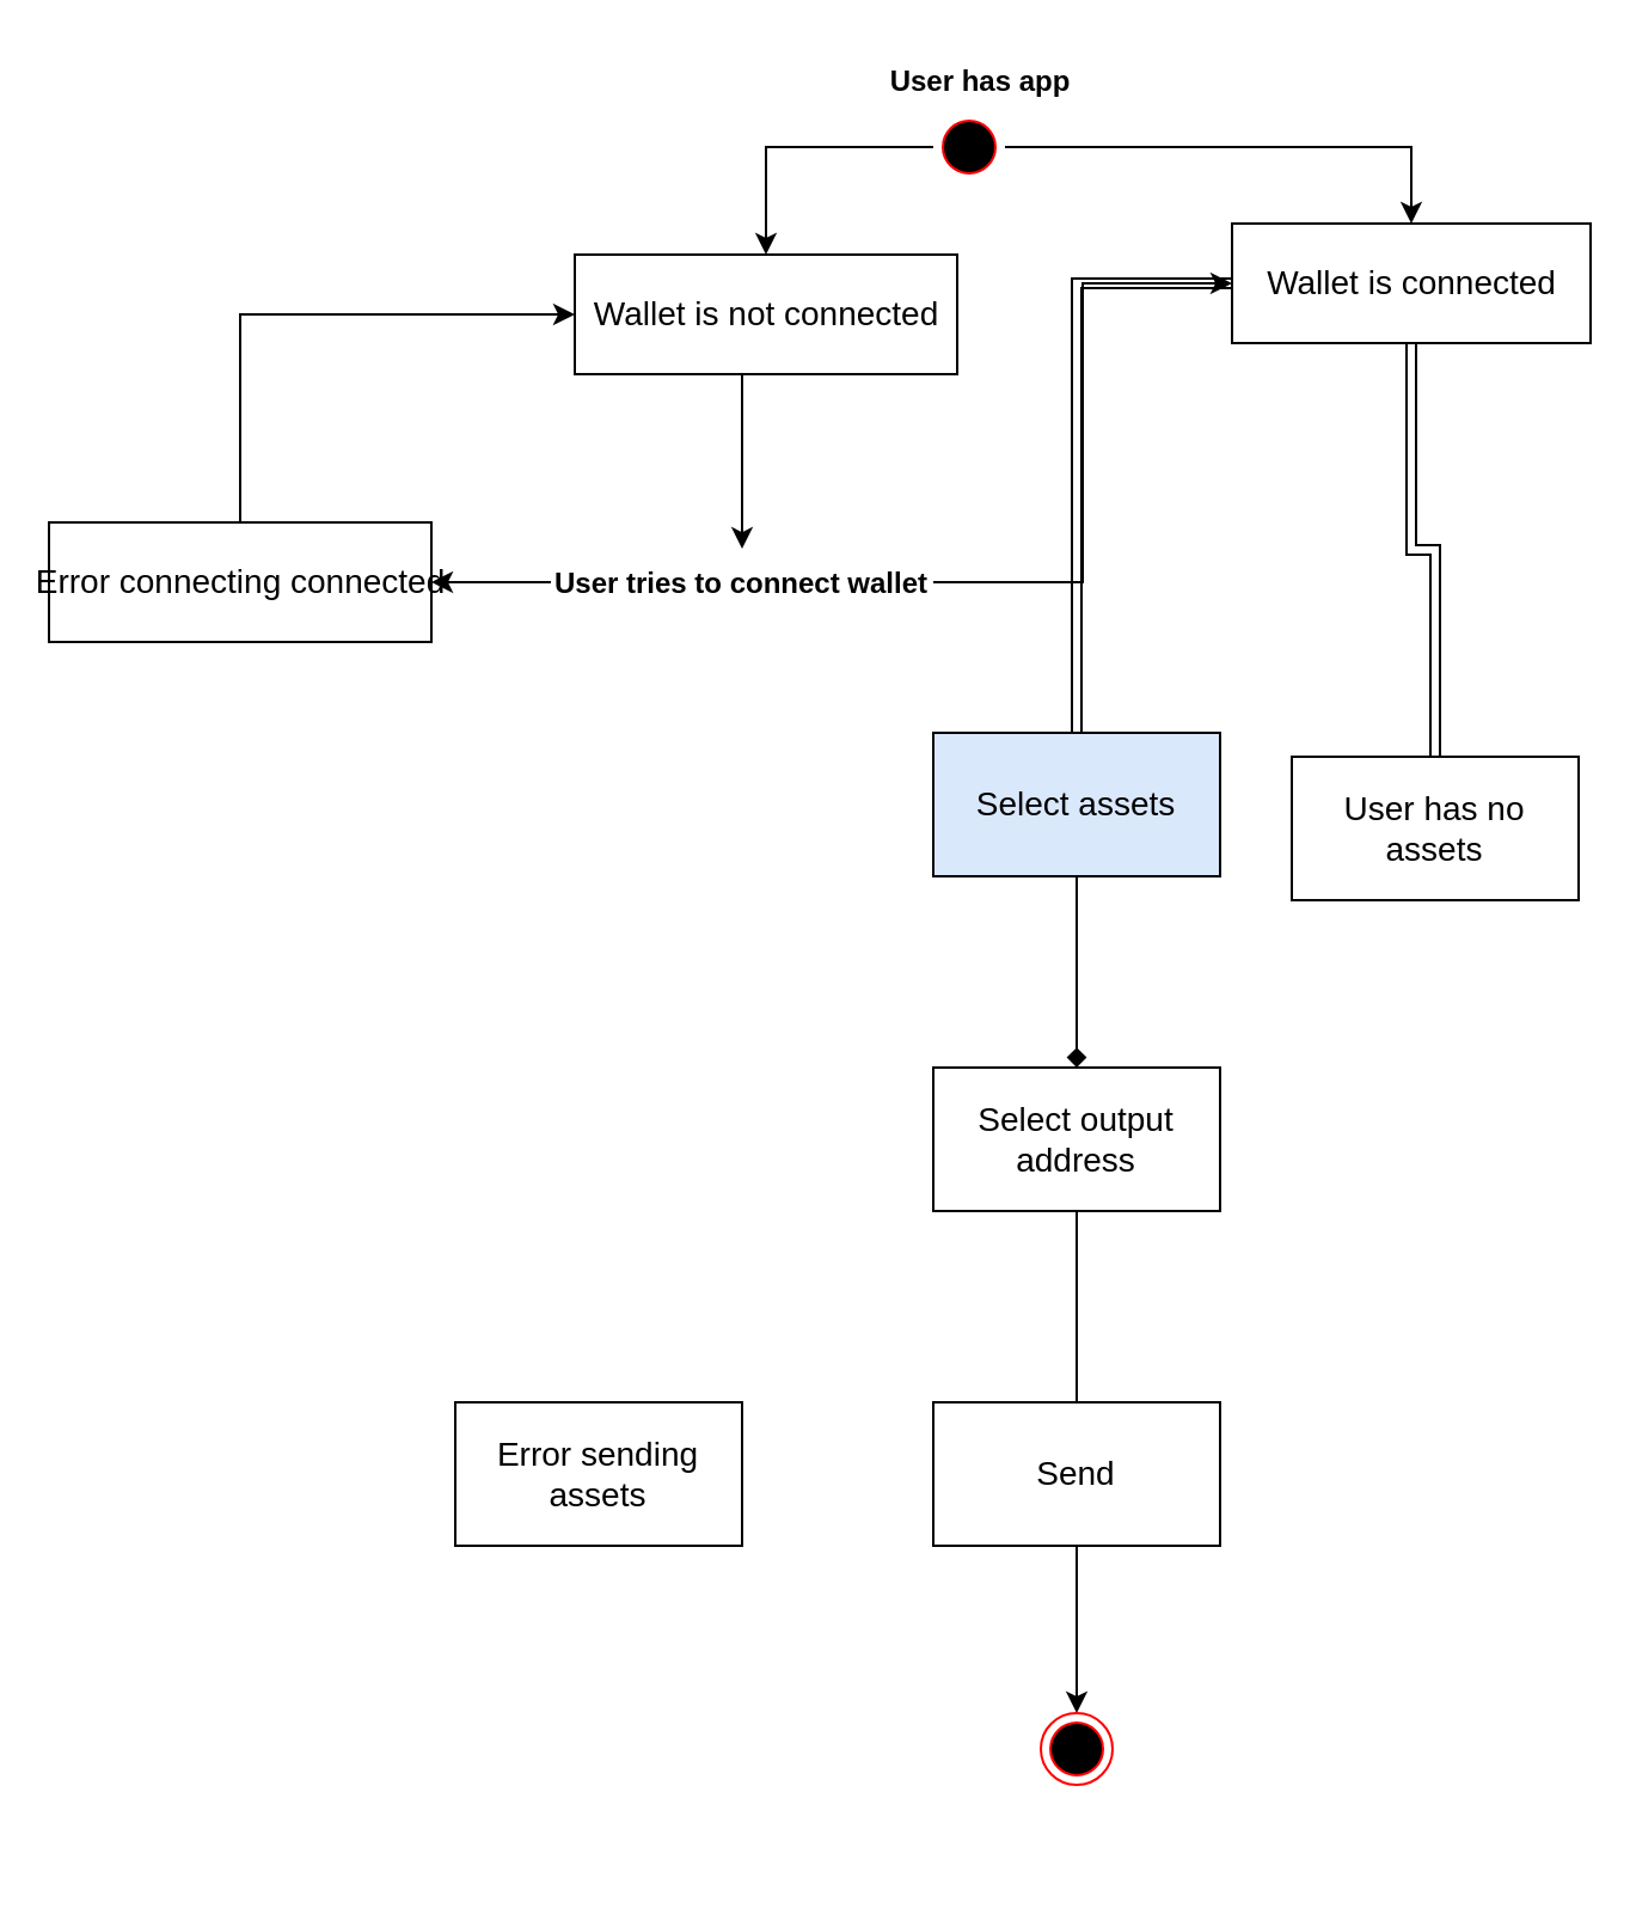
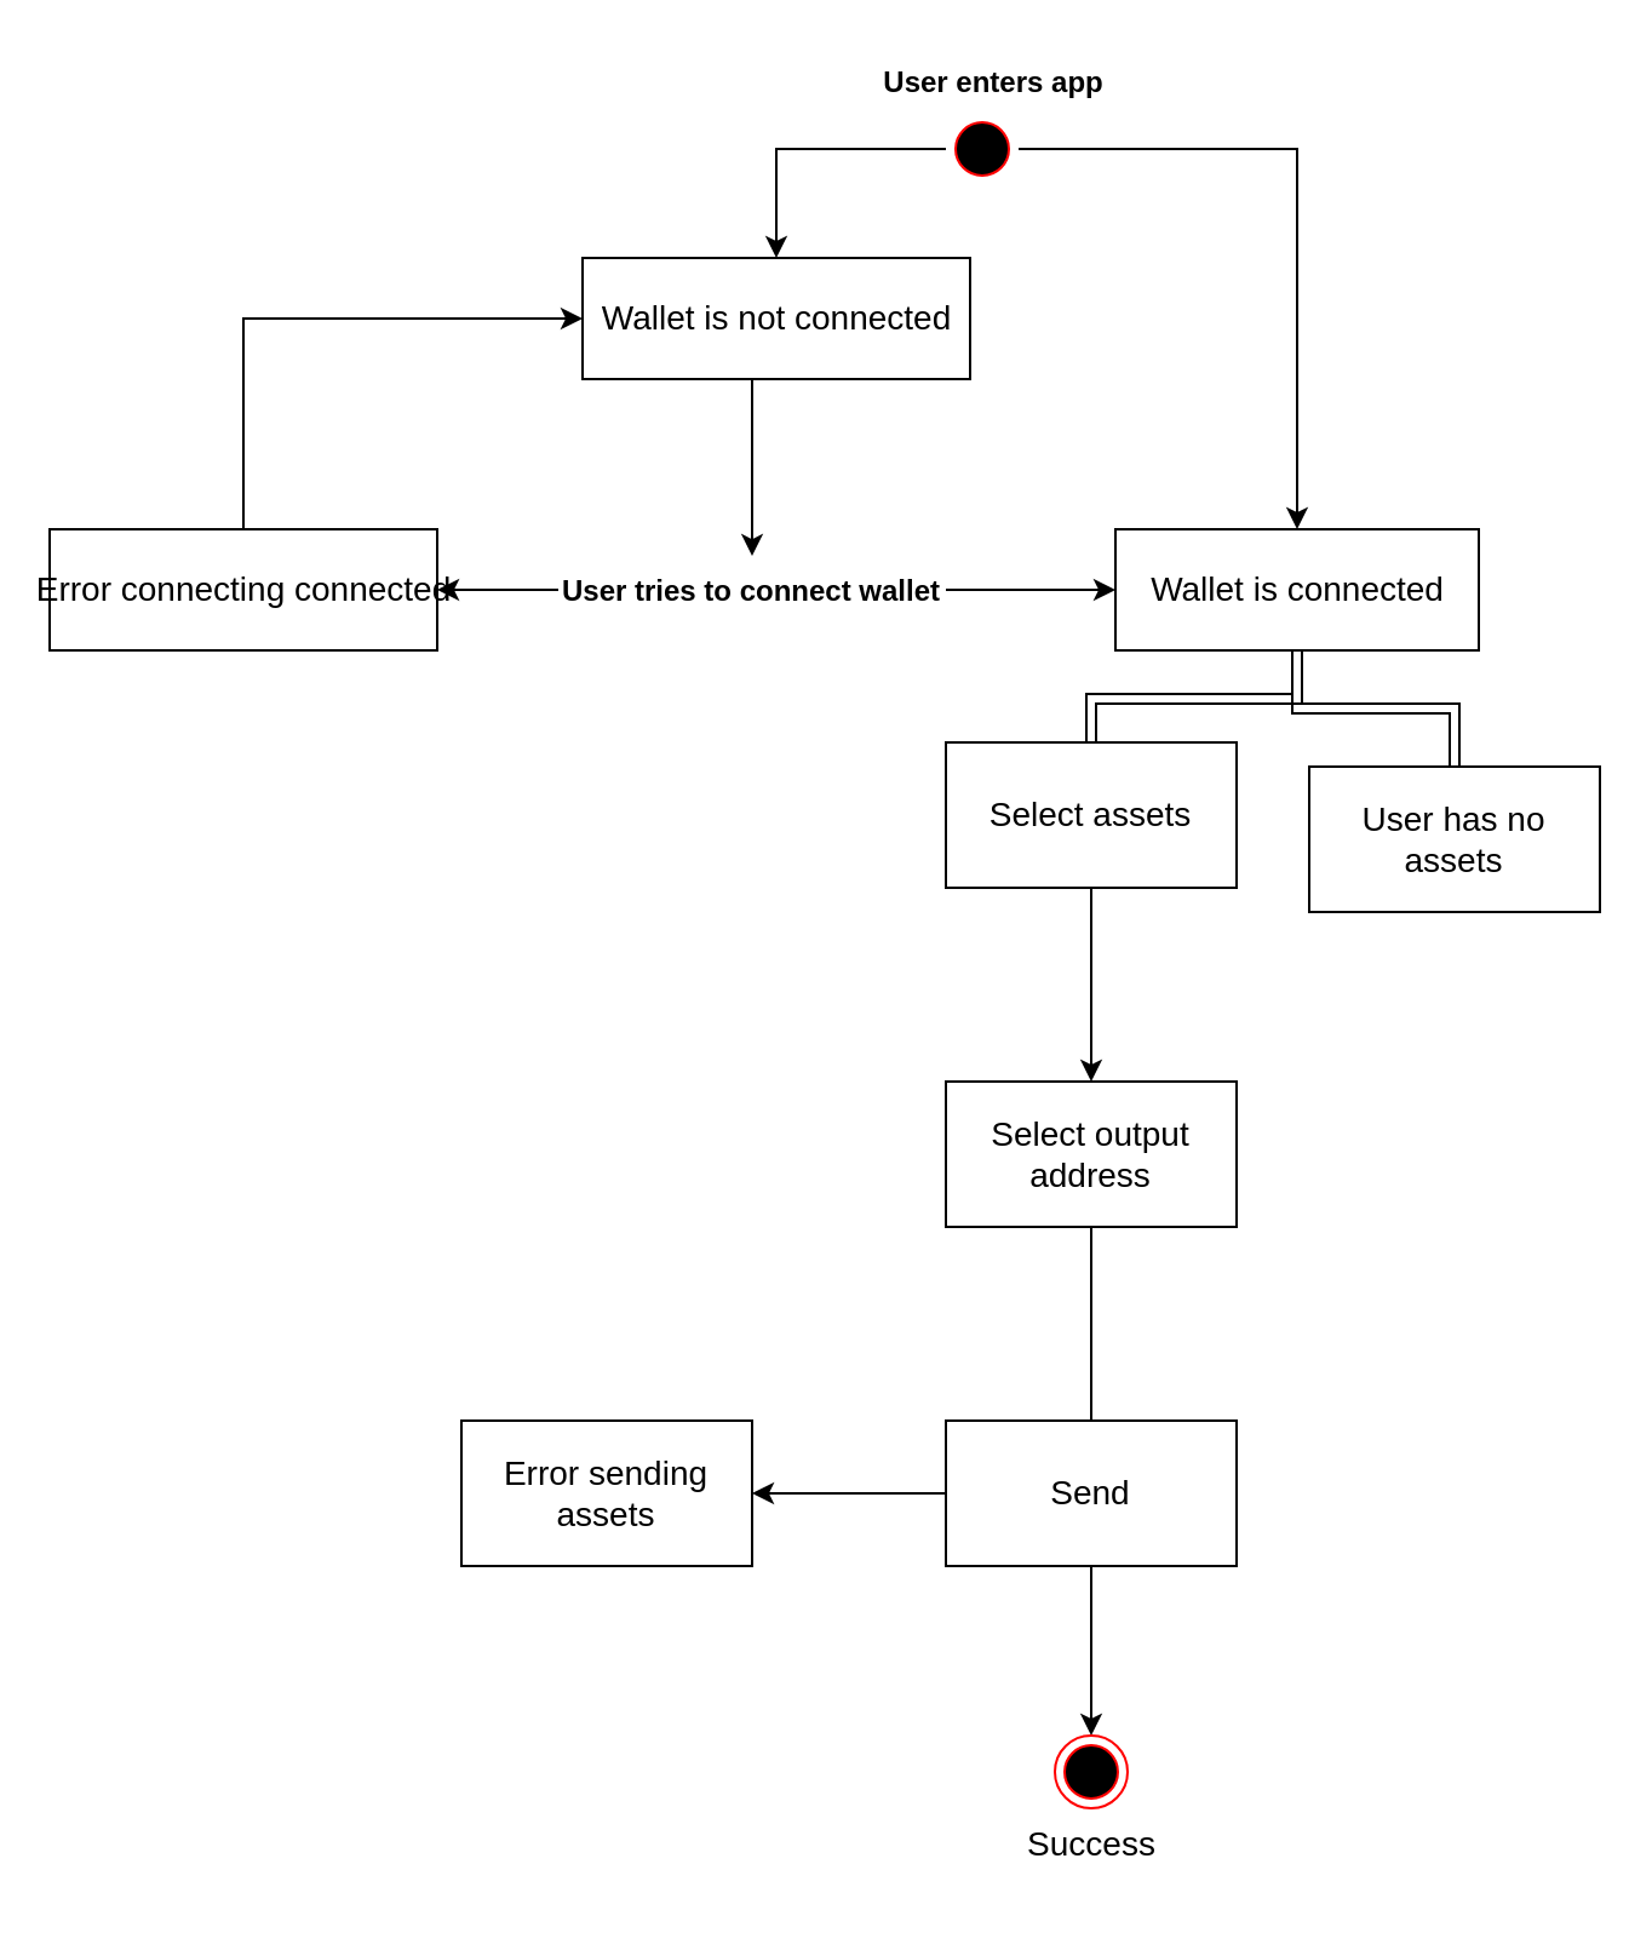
  <mxCell id="0" />
  <mxCell id="1" parent="0" />
  <mxCell id="2" style="edgeStyle=orthogonalEdgeStyle;rounded=0;orthogonalLoop=1;jettySize=auto;html=1;entryX=0.5;entryY=0;entryDx=0;entryDy=0;" parent="1" source="4" target="10" edge="1"><mxGeometry relative="1" as="geometry" /></mxCell>
  <mxCell id="3" style="edgeStyle=orthogonalEdgeStyle;rounded=0;orthogonalLoop=1;jettySize=auto;html=1;entryX=0.5;entryY=0;entryDx=0;entryDy=0;fontSize=14;exitX=0;exitY=0.5;exitDx=0;exitDy=0;" parent="1" source="4" target="7" edge="1"><mxGeometry relative="1" as="geometry" /></mxCell>
  <mxCell id="4" value="" style="ellipse;html=1;shape=startState;fillColor=#000000;strokeColor=#ff0000;" parent="1" vertex="1"><mxGeometry x="390" y="46" width="30" height="30" as="geometry" /></mxCell>
- <mxCell id="5" value="User has app" style="text;align=center;fontStyle=1;verticalAlign=middle;spacingLeft=3;spacingRight=3;strokeColor=none;rotatable=0;points=[[0,0.5],[1,0.5]];portConstraint=eastwest;" parent="1" vertex="1"><mxGeometry x="370" y="20" width="80" height="26" as="geometry" /></mxCell>
+ <mxCell id="5" value="User enters app" style="text;align=center;fontStyle=1;verticalAlign=middle;spacingLeft=3;spacingRight=3;strokeColor=none;rotatable=0;points=[[0,0.5],[1,0.5]];portConstraint=eastwest;" parent="1" vertex="1"><mxGeometry x="370" y="20" width="80" height="26" as="geometry" /></mxCell>
  <mxCell id="6" style="edgeStyle=orthogonalEdgeStyle;rounded=0;orthogonalLoop=1;jettySize=auto;html=1;entryX=0.5;entryY=-0.038;entryDx=0;entryDy=0;entryPerimeter=0;" parent="1" source="7" target="16" edge="1"><mxGeometry relative="1" as="geometry"><Array as="points"><mxPoint x="310" y="166" /><mxPoint x="310" y="166" /></Array></mxGeometry></mxCell>
  <mxCell id="7" value="Wallet is not connected" style="html=1;fontSize=14;" parent="1" vertex="1"><mxGeometry x="240" y="106" width="160" height="50" as="geometry" /></mxCell>
  <mxCell id="8" style="edgeStyle=orthogonalEdgeStyle;rounded=0;orthogonalLoop=1;jettySize=auto;html=1;entryX=0.5;entryY=0;entryDx=0;entryDy=0;fontSize=14;verticalAlign=middle;shape=link;" parent="1" source="10" target="18" edge="1"><mxGeometry relative="1" as="geometry" /></mxCell>
  <mxCell id="9" style="edgeStyle=orthogonalEdgeStyle;shape=link;rounded=0;orthogonalLoop=1;jettySize=auto;html=1;fontSize=14;entryX=0.5;entryY=0;entryDx=0;entryDy=0;" parent="1" source="10" target="19" edge="1"><mxGeometry relative="1" as="geometry"><mxPoint x="610" y="306" as="targetPoint" /></mxGeometry></mxCell>
- <mxCell id="10" value="Wallet is connected" style="html=1;fontSize=14;" parent="1" vertex="1"><mxGeometry x="515" y="93" width="150" height="50" as="geometry" /></mxCell>
+ <mxCell id="10" value="Wallet is connected" style="html=1;fontSize=14;" parent="1" vertex="1"><mxGeometry x="460" y="218" width="150" height="50" as="geometry" /></mxCell>
  <mxCell id="11" style="edgeStyle=orthogonalEdgeStyle;rounded=0;orthogonalLoop=1;jettySize=auto;html=1;entryX=0;entryY=0.5;entryDx=0;entryDy=0;exitX=0.5;exitY=0;exitDx=0;exitDy=0;" parent="1" source="12" target="7" edge="1"><mxGeometry relative="1" as="geometry"><mxPoint x="105" y="146" as="targetPoint" /></mxGeometry></mxCell>
  <mxCell id="12" value="Error connecting connected" style="html=1;fontSize=14;" parent="1" vertex="1"><mxGeometry x="20" y="218" width="160" height="50" as="geometry" /></mxCell>
  <mxCell id="13" style="edgeStyle=orthogonalEdgeStyle;rounded=0;orthogonalLoop=1;jettySize=auto;html=1;exitX=0.5;exitY=1;exitDx=0;exitDy=0;" parent="1" source="7" target="7" edge="1"><mxGeometry relative="1" as="geometry" /></mxCell>
  <mxCell id="14" style="edgeStyle=orthogonalEdgeStyle;rounded=0;orthogonalLoop=1;jettySize=auto;html=1;entryX=0;entryY=0.5;entryDx=0;entryDy=0;" parent="1" source="16" target="10" edge="1"><mxGeometry relative="1" as="geometry" /></mxCell>
  <mxCell id="15" style="edgeStyle=orthogonalEdgeStyle;rounded=0;orthogonalLoop=1;jettySize=auto;html=1;entryX=1;entryY=0.5;entryDx=0;entryDy=0;" parent="1" source="16" target="12" edge="1"><mxGeometry relative="1" as="geometry" /></mxCell>
  <mxCell id="16" value="User tries to connect wallet" style="text;align=center;fontStyle=1;verticalAlign=middle;spacingLeft=3;spacingRight=3;strokeColor=none;rotatable=0;points=[[0,0.5],[1,0.5]];portConstraint=eastwest;" parent="1" vertex="1"><mxGeometry x="230" y="230" width="160" height="26" as="geometry" /></mxCell>
- <mxCell id="17" value="" style="edgeStyle=orthogonalEdgeStyle;rounded=0;sketch=0;orthogonalLoop=1;jettySize=auto;html=1;fontSize=14;endArrow=diamond;" parent="1" source="18" target="21" edge="1"><mxGeometry relative="1" as="geometry" /></mxCell>
- <mxCell id="18" value="Select assets" style="whiteSpace=wrap;html=1;fontSize=14;fillColor=#dae8fc;" parent="1" vertex="1"><mxGeometry x="390" y="306" width="120" height="60" as="geometry" /></mxCell>
+ <mxCell id="17" value="" style="edgeStyle=orthogonalEdgeStyle;rounded=0;sketch=0;orthogonalLoop=1;jettySize=auto;html=1;fontSize=14;" parent="1" source="18" target="21" edge="1"><mxGeometry relative="1" as="geometry" /></mxCell>
+ <mxCell id="18" value="Select assets" style="whiteSpace=wrap;html=1;fontSize=14;" parent="1" vertex="1"><mxGeometry x="390" y="306" width="120" height="60" as="geometry" /></mxCell>
  <mxCell id="19" value="User has no assets" style="whiteSpace=wrap;html=1;fontSize=14;" parent="1" vertex="1"><mxGeometry x="540" y="316" width="120" height="60" as="geometry" /></mxCell>
  <mxCell id="20" value="" style="edgeStyle=orthogonalEdgeStyle;rounded=0;sketch=0;orthogonalLoop=1;jettySize=auto;html=1;fontSize=14;endArrow=none;" parent="1" source="21" target="24" edge="1"><mxGeometry relative="1" as="geometry" /></mxCell>
  <mxCell id="21" value="Select output address" style="whiteSpace=wrap;html=1;fontSize=14;" parent="1" vertex="1"><mxGeometry x="390" y="446" width="120" height="60" as="geometry" /></mxCell>
  <mxCell id="22" style="edgeStyle=orthogonalEdgeStyle;rounded=0;sketch=0;orthogonalLoop=1;jettySize=auto;html=1;entryX=0.5;entryY=0;entryDx=0;entryDy=0;fontSize=14;" parent="1" source="24" target="25" edge="1"><mxGeometry relative="1" as="geometry" /></mxCell>
+ <mxCell id="23" value="" style="edgeStyle=orthogonalEdgeStyle;rounded=0;sketch=0;orthogonalLoop=1;jettySize=auto;html=1;fontSize=14;" parent="1" source="24" target="26" edge="1"><mxGeometry relative="1" as="geometry" /></mxCell>
  <mxCell id="24" value="Send" style="whiteSpace=wrap;html=1;fontSize=14;" parent="1" vertex="1"><mxGeometry x="390" y="586" width="120" height="60" as="geometry" /></mxCell>
  <mxCell id="25" value="" style="ellipse;html=1;shape=endState;fillColor=#000000;strokeColor=#ff0000;fontSize=14;" parent="1" vertex="1"><mxGeometry x="435" y="716" width="30" height="30" as="geometry" /></mxCell>
  <mxCell id="26" value="Error sending assets" style="whiteSpace=wrap;html=1;fontSize=14;" parent="1" vertex="1"><mxGeometry x="190" y="586" width="120" height="60" as="geometry" /></mxCell>
+ <mxCell id="27" value="Success" style="text;html=1;align=center;verticalAlign=middle;resizable=0;points=[];autosize=1;strokeColor=none;fillColor=none;fontSize=14;" parent="1" vertex="1"><mxGeometry x="410" y="746" width="80" height="30" as="geometry" /></mxCell>
